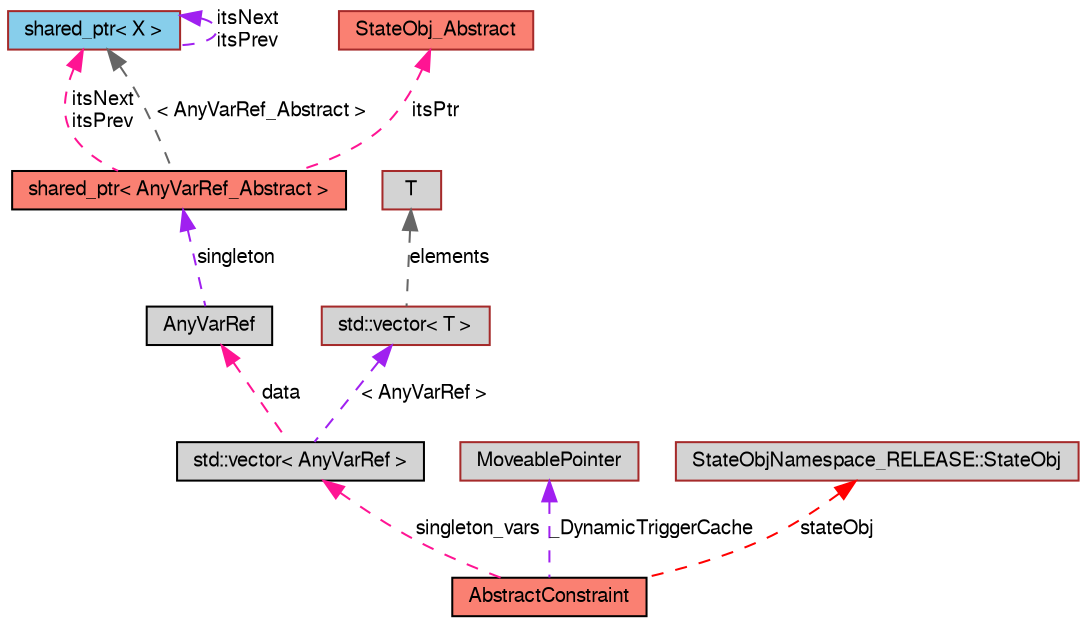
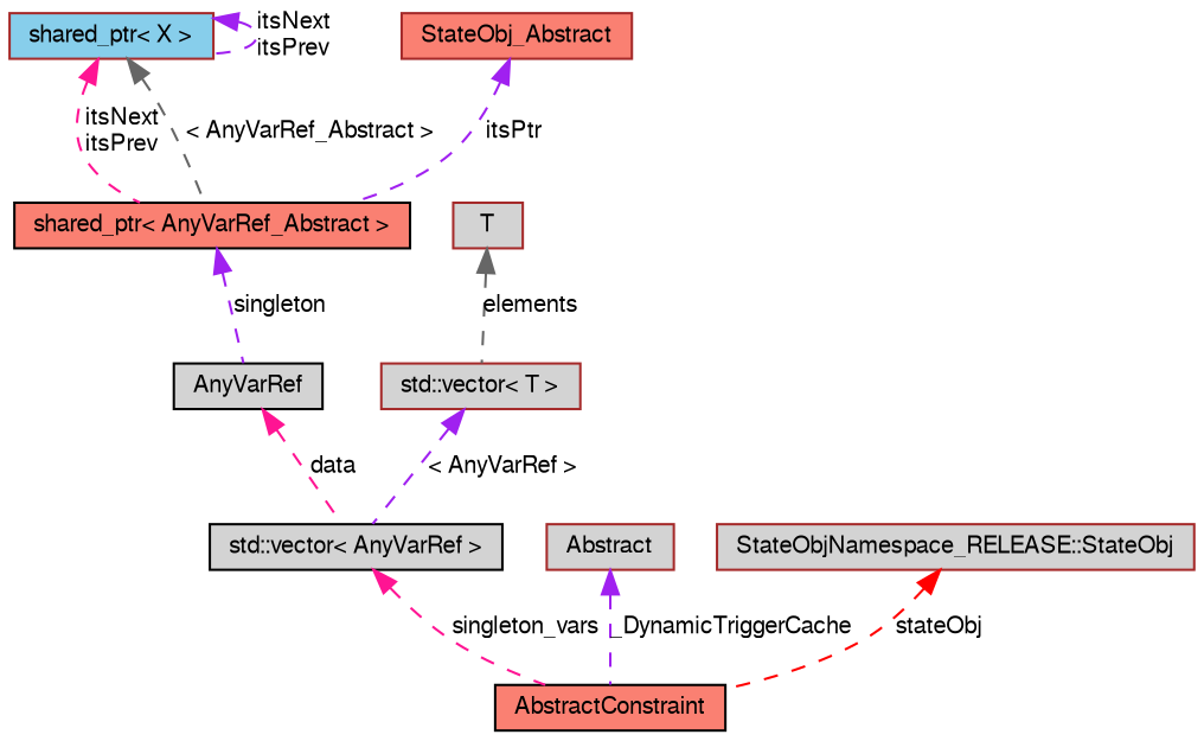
  digraph {
    node [color=brown fillcolor=lightgrey fontname=FreeSans fontsize=10 shape=record style=filled]
    edge [color=purple dir=back fontname=FreeSans fontsize=10 labelfontname=FreeSans labelfontsize=10 style=dashed]
    n1 [color=black fillcolor=salmon fontcolor=black height=0.2 label=AbstractConstraint width=0.4]
    n2 [color=black height=0.2 label="std::vector\< AnyVarRef \>" width=0.4]
    n3 [color=black height=0.2 label=AnyVarRef width=0.4]
    n4 [color=black fillcolor=salmon height=0.2 label="shared_ptr\< AnyVarRef_Abstract \>" width=0.4]
    n5 [fillcolor=skyblue height=0.2 label="shared_ptr\< X \>" width=0.4]
    n6 [fillcolor=salmon height=0.2 label=StateObj_Abstract width=0.4]
    n7 [height=0.2 label="std::vector\< T \>" width=0.4]
    n8 [height=0.2 label=T width=0.4]
-   n9 [height=0.2 label=MoveablePointer width=0.4]
+   n9 [height=0.2 label=Abstract width=0.4]
    n10 [height=0.2 label="StateObjNamespace_RELEASE::StateObj" width=0.4]
    n2 -> n1 [color=deeppink label=singleton_vars]
    n3 -> n2 [color=deeppink label=data]
    n4 -> n3 [label=singleton]
    n5 -> n4 [color=deeppink label="itsNext\nitsPrev"]
    n5 -> n4 [color=gray40 label="\< AnyVarRef_Abstract \>"]
    n5 -> n5 [label="itsNext\nitsPrev"]
-   n6 -> n4 [color=deeppink label=itsPtr]
+   n6 -> n4 [label=itsPtr]
    n7 -> n2 [label="\< AnyVarRef \>"]
    n8 -> n7 [color=gray40 label=elements]
    n9 -> n1 [label=_DynamicTriggerCache]
    n10 -> n1 [color=red label=stateObj]
  }
